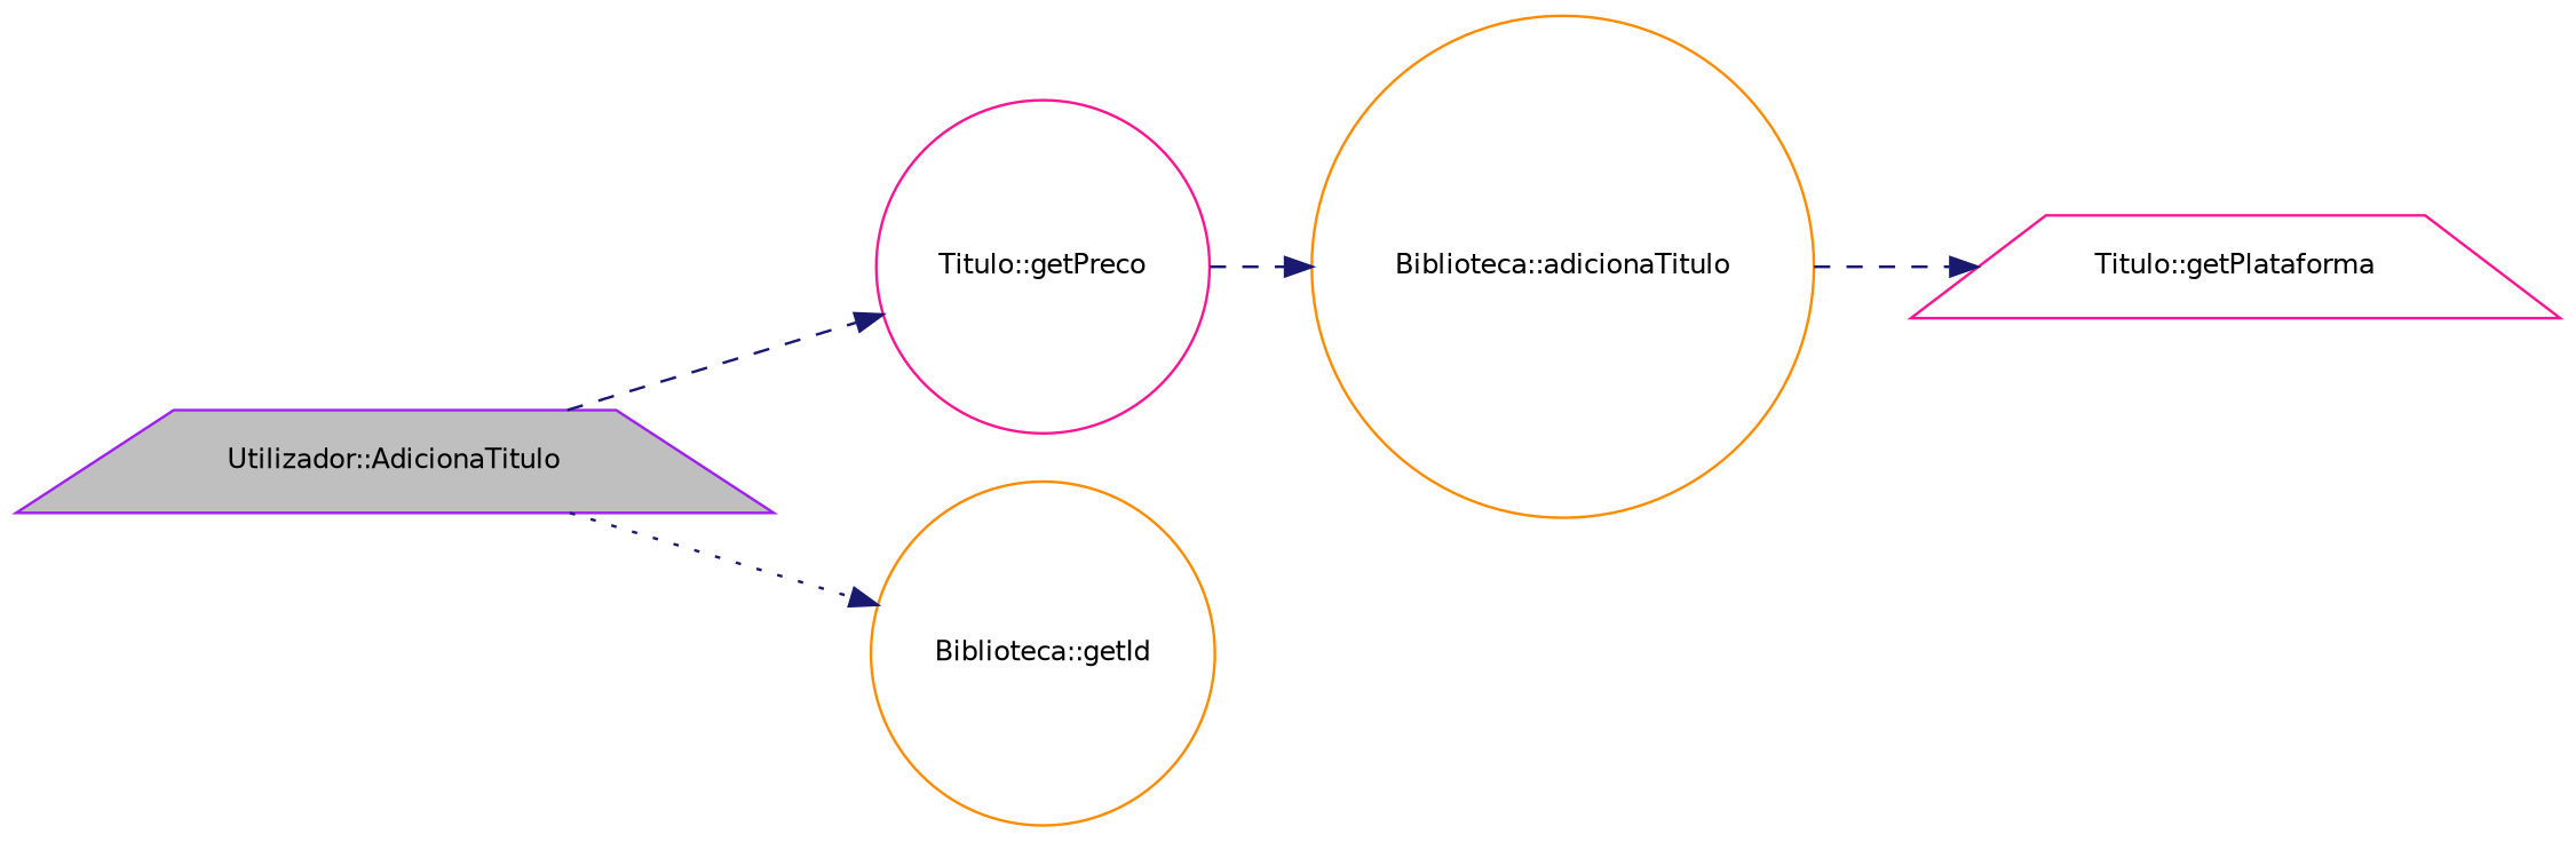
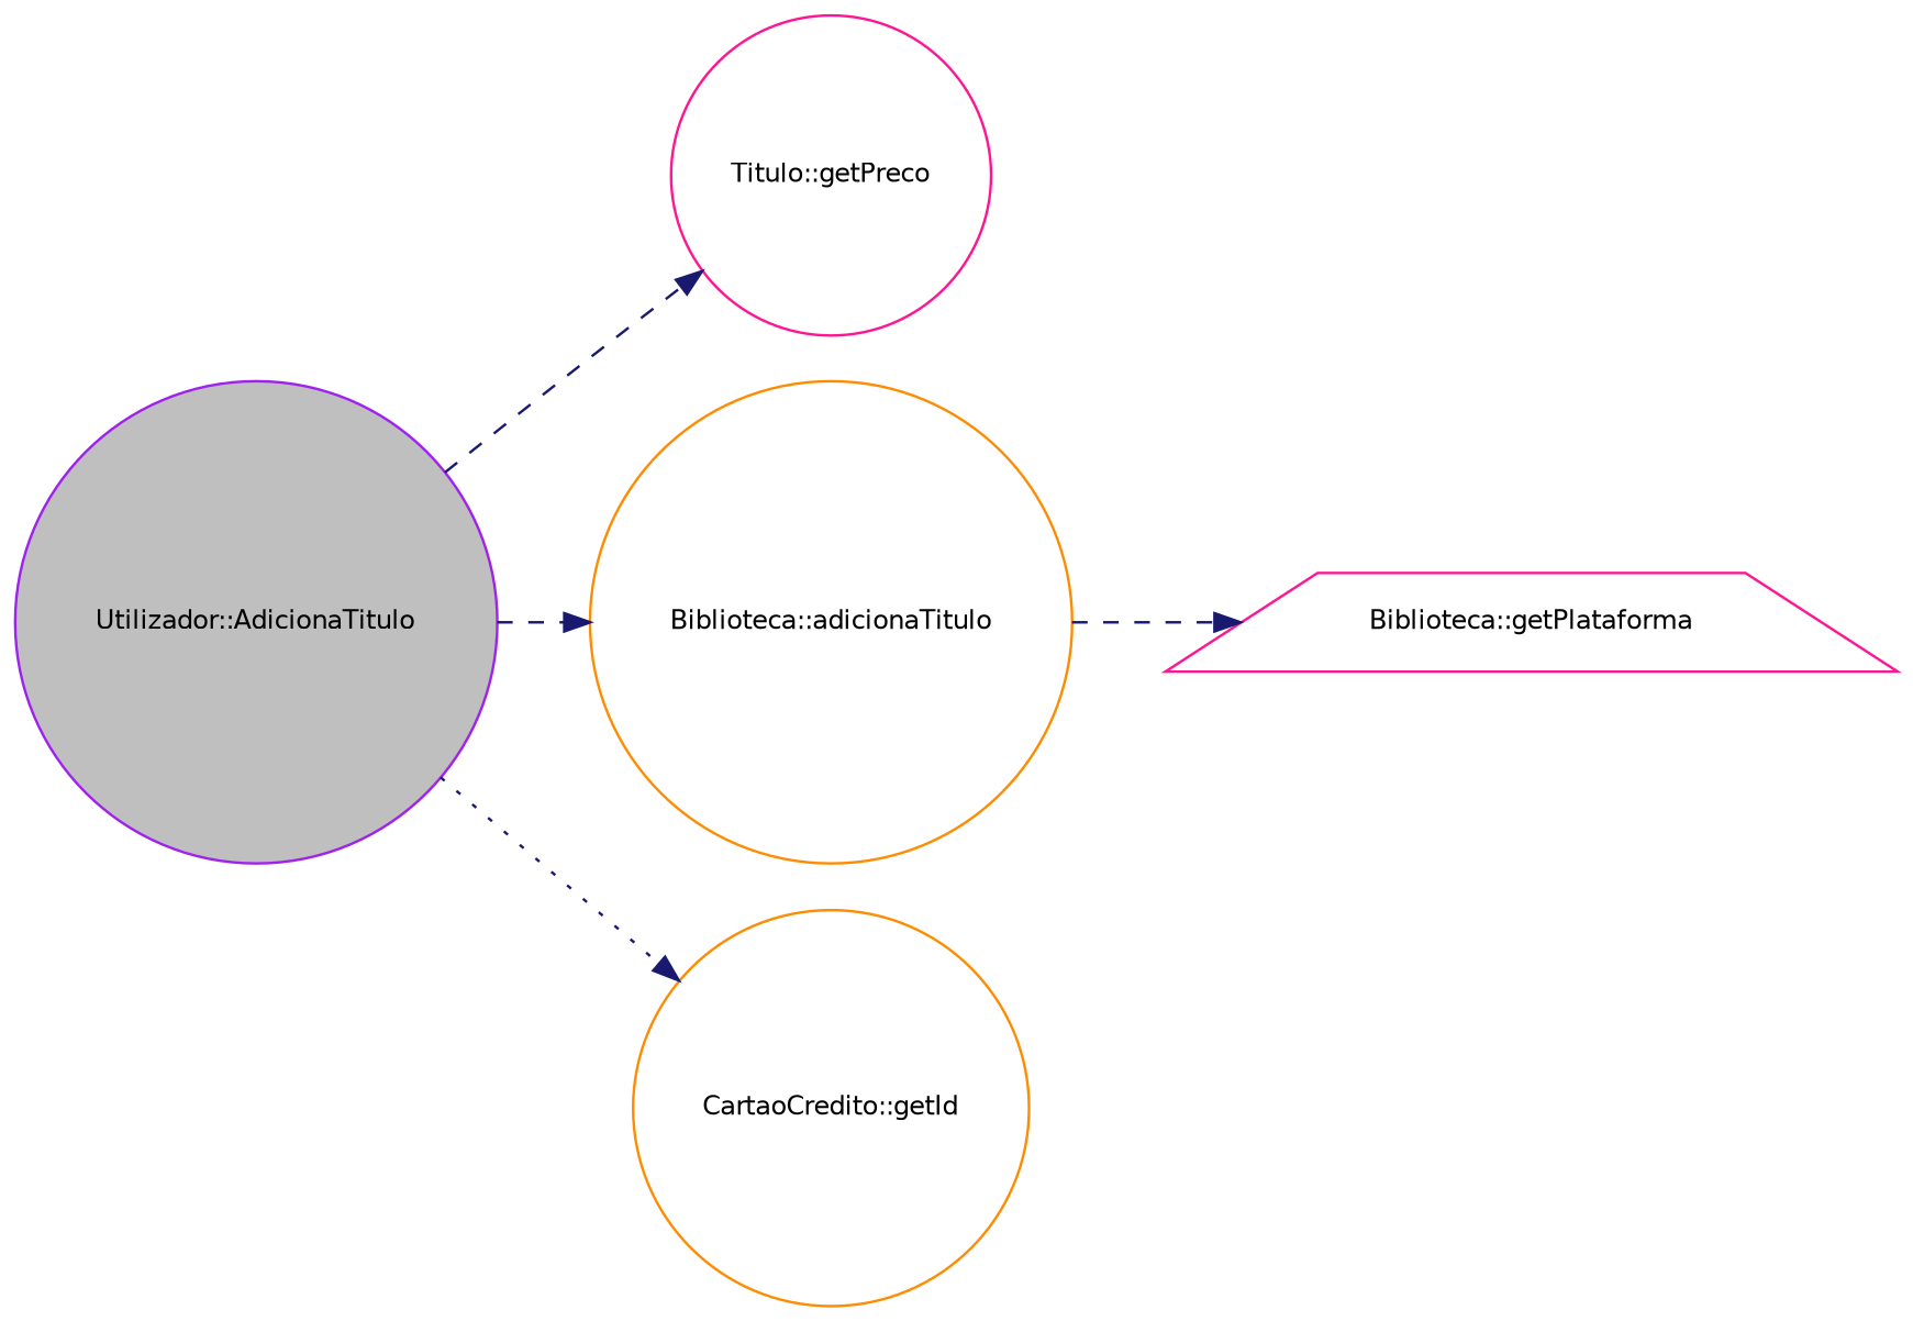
  digraph {
    rankdir=LR
    node [color=deeppink fillcolor=white fontname=Helvetica fontsize=10 shape=circle style=filled]
    edge [color=midnightblue fontname=Helvetica fontsize=10 labelfontname=Helvetica labelfontsize=10 style=dashed]
-   n1 [color=purple fillcolor=grey75 fontcolor=black height=0.2 label="Utilizador::AdicionaTitulo" shape=trapezium width=0.4]
+   n1 [color=purple fillcolor=grey75 fontcolor=black height=0.2 label="Utilizador::AdicionaTitulo" width=0.4]
    n2 [height=0.2 label="Titulo::getPreco" width=0.4]
    n3 [color=darkorange height=0.2 label="Biblioteca::adicionaTitulo" width=0.4]
-   n4 [color=darkorange height=0.2 label="Biblioteca::getId" width=0.4]
-   n5 [height=0.2 label="Titulo::getPlataforma" shape=trapezium width=0.4]
+   n4 [color=darkorange height=0.2 label="CartaoCredito::getId" width=0.4]
+   n5 [height=0.2 label="Biblioteca::getPlataforma" shape=trapezium width=0.4]
    n1 -> n2
-   n2 -> n3
+   n1 -> n3
    n1 -> n4 [style=dotted]
    n3 -> n5
  }
